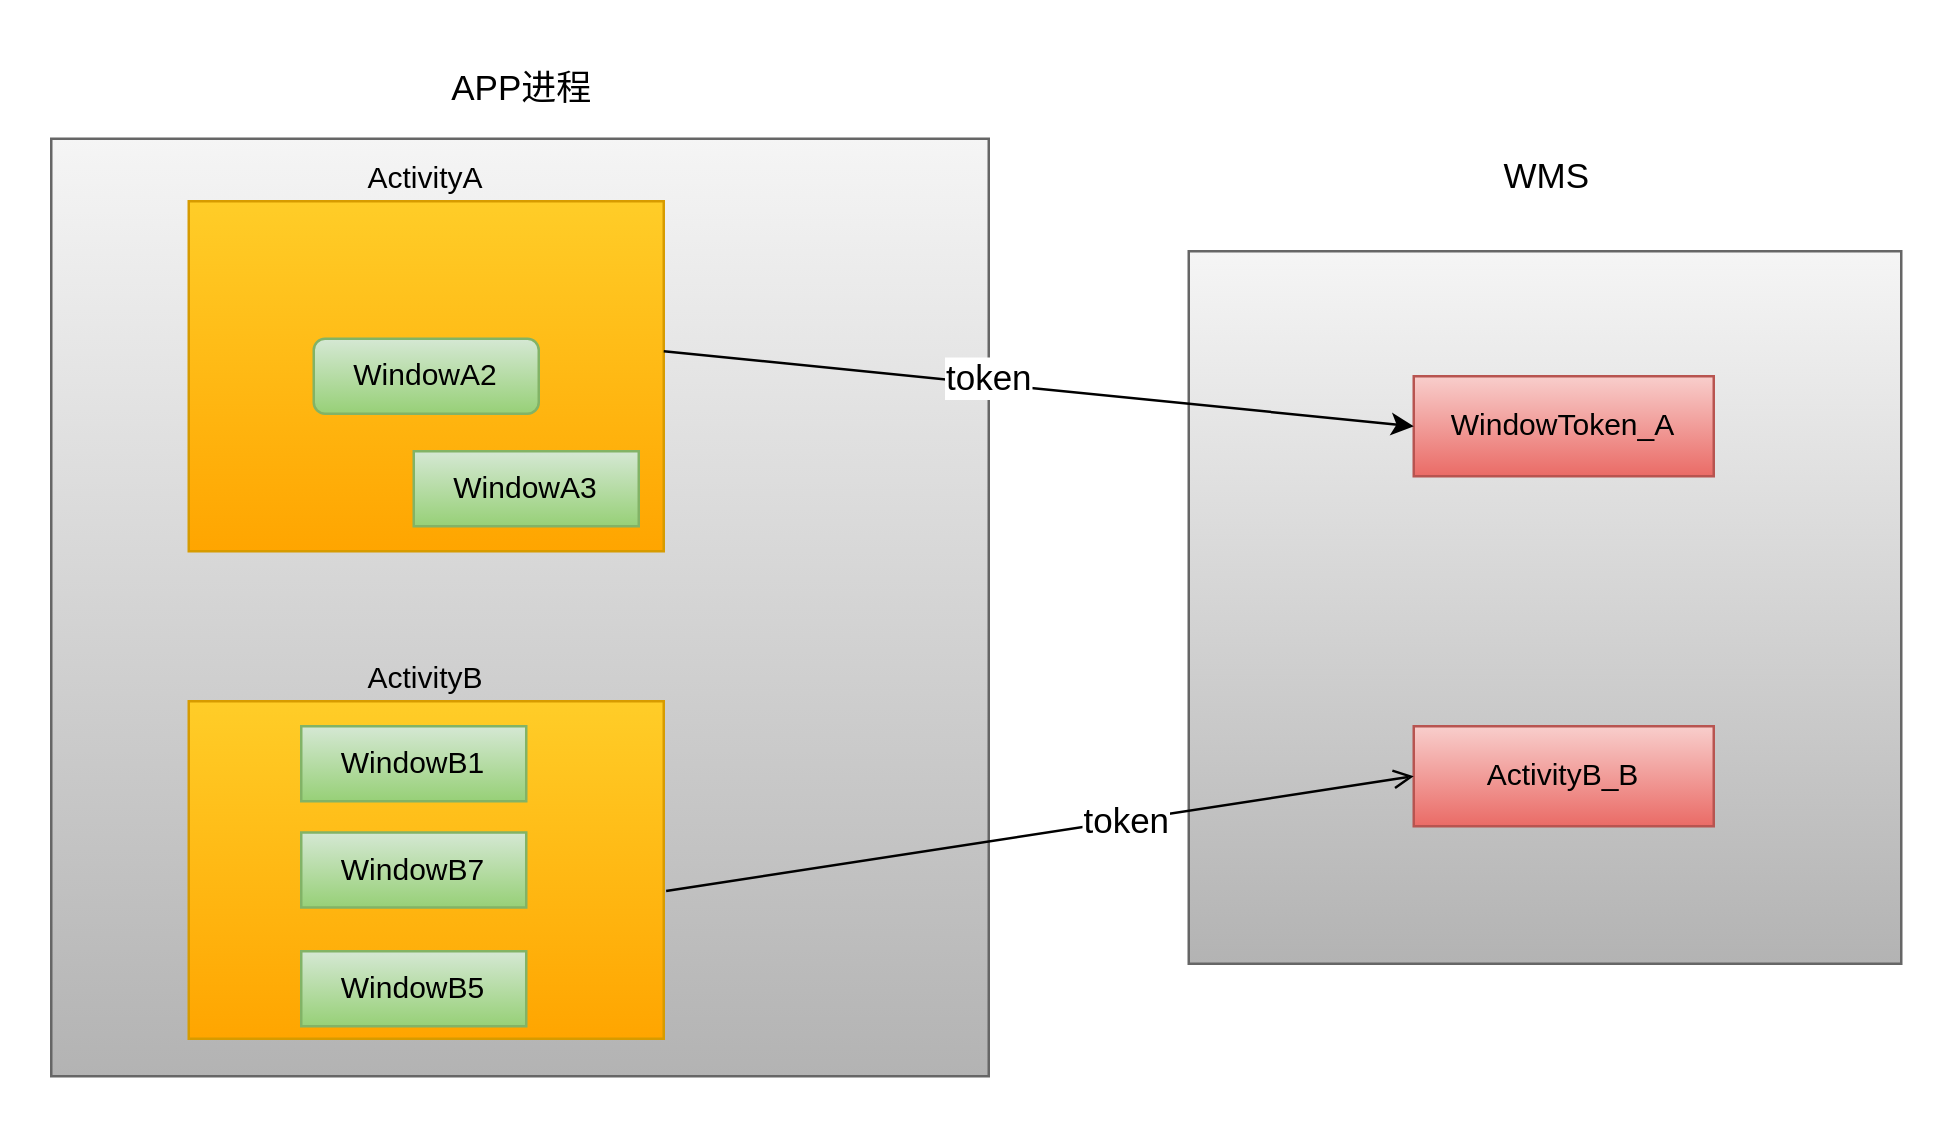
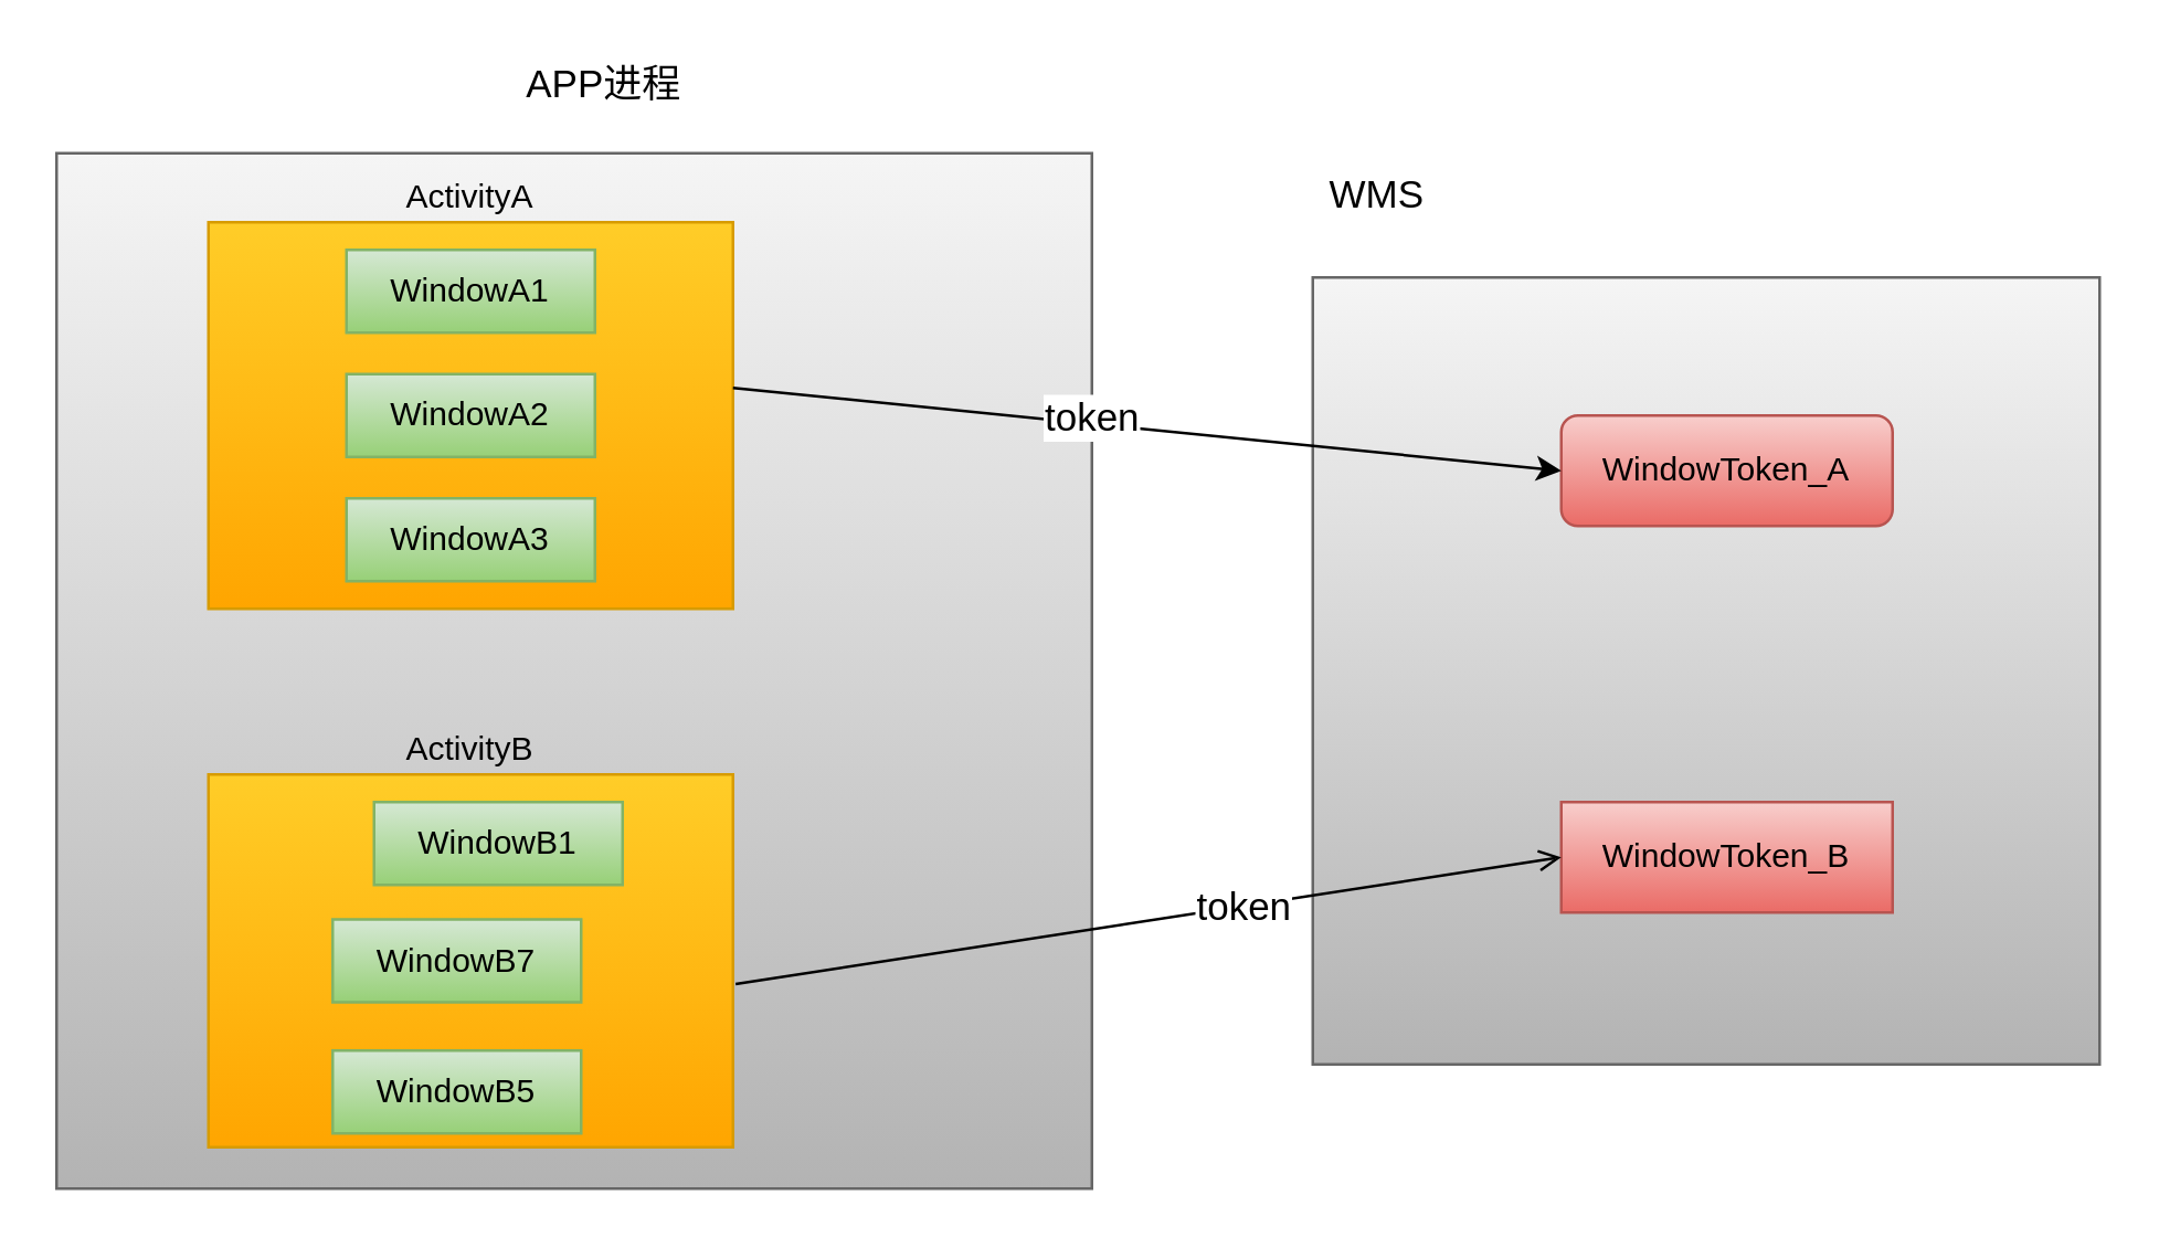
  <mxCell id="0" />
  <mxCell id="1" parent="0" />
  <mxCell id="2" value="" style="whiteSpace=wrap;html=1;aspect=fixed;fillColor=#f5f5f5;gradientColor=#b3b3b3;strokeColor=#666666;" vertex="1" parent="1"><mxGeometry x="20" y="55" width="375" height="375" as="geometry" /></mxCell>
- <mxCell id="3" value="APP进程" style="text;html=1;resizable=0;autosize=1;align=center;verticalAlign=middle;points=[];fillColor=none;strokeColor=none;rounded=0;fontSize=14;" vertex="1" parent="1"><mxGeometry x="167.5" y="20" width="80" height="30" as="geometry" /></mxCell>
+ <mxCell id="3" value="APP进程" style="text;html=1;resizable=0;autosize=1;align=center;verticalAlign=middle;points=[];fillColor=none;strokeColor=none;rounded=0;fontSize=14;" vertex="1" parent="1"><mxGeometry x="177.5" y="15" width="80" height="30" as="geometry" /></mxCell>
  <mxCell id="4" value="ActivityA" style="rounded=0;whiteSpace=wrap;html=1;labelPosition=center;verticalLabelPosition=top;align=center;verticalAlign=bottom;fillColor=#ffcd28;gradientColor=#ffa500;strokeColor=#d79b00;" vertex="1" parent="1"><mxGeometry x="75" y="80" width="190" height="140" as="geometry" /></mxCell>
  <mxCell id="5" value="" style="whiteSpace=wrap;html=1;aspect=fixed;fillColor=#f5f5f5;gradientColor=#b3b3b3;strokeColor=#666666;" vertex="1" parent="1"><mxGeometry x="475" y="100" width="285" height="285" as="geometry" /></mxCell>
- <mxCell id="6" value="&lt;font style=&quot;font-size: 14px;&quot;&gt;WMS&lt;/font&gt;" style="text;html=1;resizable=0;autosize=1;align=center;verticalAlign=middle;points=[];fillColor=none;strokeColor=none;rounded=0;" vertex="1" parent="1"><mxGeometry x="587.5" y="55" width="60" height="30" as="geometry" /></mxCell>
- <mxCell id="7" value="WindowToken_A" style="rounded=0;whiteSpace=wrap;html=1;fillColor=#f8cecc;gradientColor=#ea6b66;strokeColor=#b85450;" vertex="1" parent="1"><mxGeometry x="565" y="150" width="120" height="40" as="geometry" /></mxCell>
- <mxCell id="8" value="ActivityB_B" style="rounded=0;whiteSpace=wrap;html=1;fillColor=#f8cecc;gradientColor=#ea6b66;strokeColor=#b85450;" vertex="1" parent="1"><mxGeometry x="565" y="290" width="120" height="40" as="geometry" /></mxCell>
+ <mxCell id="6" value="&lt;font style=&quot;font-size: 14px;&quot;&gt;WMS&lt;/font&gt;" style="text;html=1;resizable=0;autosize=1;align=center;verticalAlign=middle;points=[];fillColor=none;strokeColor=none;rounded=0;" vertex="1" parent="1"><mxGeometry x="467.5" y="55" width="60" height="30" as="geometry" /></mxCell>
+ <mxCell id="7" value="WindowToken_A" style="whiteSpace=wrap;html=1;fillColor=#f8cecc;gradientColor=#ea6b66;strokeColor=#b85450;rounded=1;" vertex="1" parent="1"><mxGeometry x="565" y="150" width="120" height="40" as="geometry" /></mxCell>
+ <mxCell id="8" value="WindowToken_B" style="rounded=0;whiteSpace=wrap;html=1;fillColor=#f8cecc;gradientColor=#ea6b66;strokeColor=#b85450;" vertex="1" parent="1"><mxGeometry x="565" y="290" width="120" height="40" as="geometry" /></mxCell>
  <mxCell id="9" value="" style="endArrow=classic;html=1;rounded=0;entryX=0;entryY=0.5;entryDx=0;entryDy=0;" edge="1" parent="1" target="7"><mxGeometry width="50" height="50" relative="1" as="geometry"><mxPoint x="265" y="140" as="sourcePoint" /><mxPoint x="385" y="190" as="targetPoint" /></mxGeometry></mxCell>
  <mxCell id="10" value="token" style="edgeLabel;html=1;align=center;verticalAlign=middle;resizable=0;points=[];fontSize=14;" vertex="1" connectable="0" parent="9"><mxGeometry x="-0.135" y="2" relative="1" as="geometry"><mxPoint as="offset" /></mxGeometry></mxCell>
  <mxCell id="11" value="" style="endArrow=open;html=1;rounded=0;entryX=0;entryY=0.5;entryDx=0;entryDy=0;exitX=1.005;exitY=0.562;exitDx=0;exitDy=0;exitPerimeter=0;" edge="1" parent="1" source="13" target="8"><mxGeometry width="50" height="50" relative="1" as="geometry"><mxPoint x="215" y="270" as="sourcePoint" /><mxPoint x="510" y="270" as="targetPoint" /></mxGeometry></mxCell>
  <mxCell id="12" value="token" style="edgeLabel;html=1;align=center;verticalAlign=middle;resizable=0;points=[];fontSize=14;" vertex="1" connectable="0" parent="11"><mxGeometry x="0.231" relative="1" as="geometry"><mxPoint as="offset" /></mxGeometry></mxCell>
  <mxCell id="13" value="ActivityB" style="rounded=0;whiteSpace=wrap;html=1;labelPosition=center;verticalLabelPosition=top;align=center;verticalAlign=bottom;fillColor=#ffcd28;gradientColor=#ffa500;strokeColor=#d79b00;" vertex="1" parent="1"><mxGeometry x="75" y="280" width="190" height="135" as="geometry" /></mxCell>
- <mxCell id="15" value="WindowA2" style="whiteSpace=wrap;html=1;fillColor=#d5e8d4;gradientColor=#97d077;strokeColor=#82b366;rounded=1;" vertex="1" parent="1"><mxGeometry x="125" y="135" width="90" height="30" as="geometry" /></mxCell>
- <mxCell id="16" value="WindowA3" style="rounded=0;whiteSpace=wrap;html=1;fillColor=#d5e8d4;gradientColor=#97d077;strokeColor=#82b366;" vertex="1" parent="1"><mxGeometry x="165" y="180" width="90" height="30" as="geometry" /></mxCell>
- <mxCell id="17" value="WindowB1" style="rounded=0;whiteSpace=wrap;html=1;fillColor=#d5e8d4;gradientColor=#97d077;strokeColor=#82b366;" vertex="1" parent="1"><mxGeometry x="120" y="290" width="90" height="30" as="geometry" /></mxCell>
+ <mxCell id="14" value="WindowA1" style="rounded=0;whiteSpace=wrap;html=1;fillColor=#d5e8d4;gradientColor=#97d077;strokeColor=#82b366;" vertex="1" parent="1"><mxGeometry x="125" y="90" width="90" height="30" as="geometry" /></mxCell>
+ <mxCell id="15" value="WindowA2" style="rounded=0;whiteSpace=wrap;html=1;fillColor=#d5e8d4;gradientColor=#97d077;strokeColor=#82b366;" vertex="1" parent="1"><mxGeometry x="125" y="135" width="90" height="30" as="geometry" /></mxCell>
+ <mxCell id="16" value="WindowA3" style="rounded=0;whiteSpace=wrap;html=1;fillColor=#d5e8d4;gradientColor=#97d077;strokeColor=#82b366;" vertex="1" parent="1"><mxGeometry x="125" y="180" width="90" height="30" as="geometry" /></mxCell>
+ <mxCell id="17" value="WindowB1" style="rounded=0;whiteSpace=wrap;html=1;fillColor=#d5e8d4;gradientColor=#97d077;strokeColor=#82b366;" vertex="1" parent="1"><mxGeometry x="135" y="290" width="90" height="30" as="geometry" /></mxCell>
  <mxCell id="18" value="WindowB7" style="rounded=0;whiteSpace=wrap;html=1;fillColor=#d5e8d4;gradientColor=#97d077;strokeColor=#82b366;" vertex="1" parent="1"><mxGeometry x="120" y="332.5" width="90" height="30" as="geometry" /></mxCell>
  <mxCell id="19" value="WindowB5" style="rounded=0;whiteSpace=wrap;html=1;fillColor=#d5e8d4;gradientColor=#97d077;strokeColor=#82b366;" vertex="1" parent="1"><mxGeometry x="120" y="380" width="90" height="30" as="geometry" /></mxCell>
